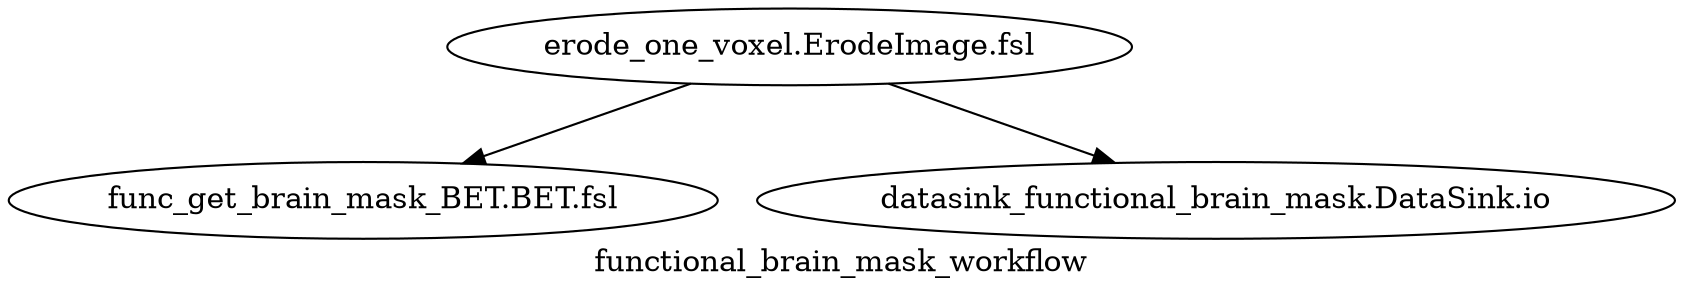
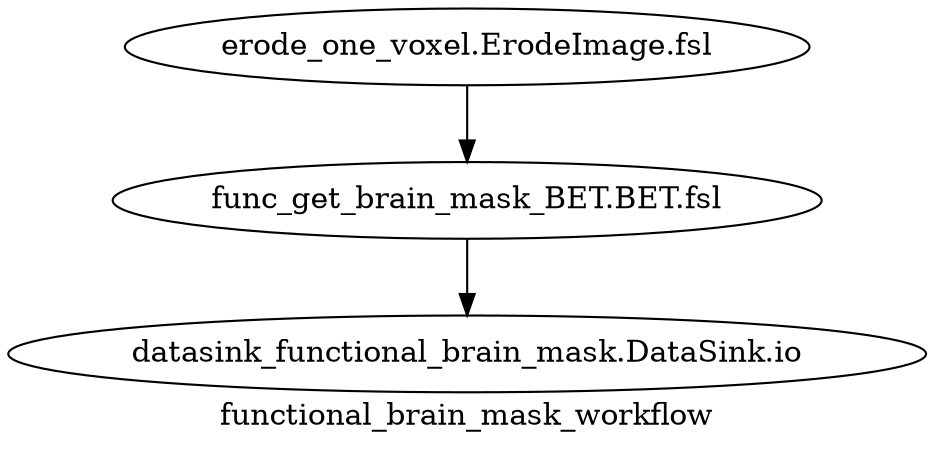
  digraph {
    label=functional_brain_mask_workflow
    n1 [label="func_get_brain_mask_BET.BET.fsl"]
    n2 [label="erode_one_voxel.ErodeImage.fsl"]
    n3 [label="datasink_functional_brain_mask.DataSink.io"]
    n2 -> n1
-   n2 -> n3
+   n1 -> n3
  }
